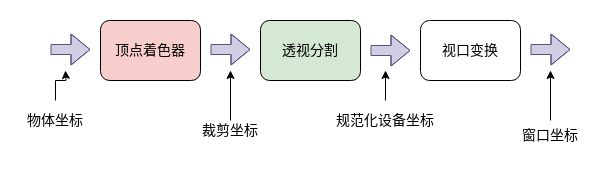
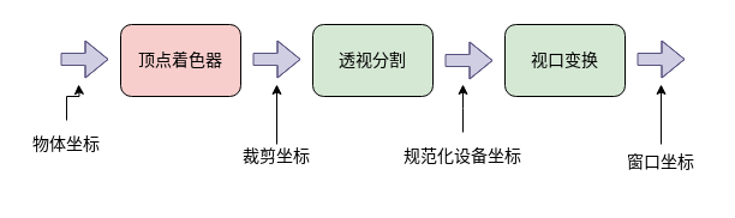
  <mxCell id="0" />
  <mxCell id="1" parent="0" />
  <mxCell id="2" value="&lt;font style=&quot;font-size: 14px&quot;&gt;顶点着色器&lt;/font&gt;" style="rounded=1;whiteSpace=wrap;html=1;fillColor=#f8cecc;" vertex="1" parent="1"><mxGeometry x="100" y="20" width="100" height="60" as="geometry" /></mxCell>
  <mxCell id="3" value="&lt;font style=&quot;font-size: 14px&quot;&gt;透视分割&lt;/font&gt;" style="rounded=1;whiteSpace=wrap;html=1;fillColor=#d5e8d4;" vertex="1" parent="1"><mxGeometry x="260" y="20" width="100" height="60" as="geometry" /></mxCell>
- <mxCell id="4" value="&lt;font style=&quot;font-size: 14px&quot;&gt;视口变换&lt;/font&gt;" style="rounded=1;whiteSpace=wrap;html=1;" vertex="1" parent="1"><mxGeometry x="420" y="20" width="100" height="60" as="geometry" /></mxCell>
+ <mxCell id="4" value="&lt;font style=&quot;font-size: 14px&quot;&gt;视口变换&lt;/font&gt;" style="rounded=1;whiteSpace=wrap;html=1;fillColor=#d5e8d4;" vertex="1" parent="1"><mxGeometry x="420" y="20" width="100" height="60" as="geometry" /></mxCell>
  <mxCell id="5" value="" style="shape=flexArrow;endArrow=classic;html=1;fillColor=#d0cee2;strokeColor=#56517e;" edge="1" parent="1"><mxGeometry width="50" height="50" relative="1" as="geometry"><mxPoint x="210" y="49" as="sourcePoint" /><mxPoint x="250" y="49" as="targetPoint" /><Array as="points"><mxPoint x="230" y="49" /></Array></mxGeometry></mxCell>
  <mxCell id="6" value="" style="shape=flexArrow;endArrow=classic;html=1;fillColor=#d0cee2;strokeColor=#56517e;" edge="1" parent="1"><mxGeometry width="50" height="50" relative="1" as="geometry"><mxPoint x="370" y="50" as="sourcePoint" /><mxPoint x="410" y="50" as="targetPoint" /><Array as="points"><mxPoint x="390" y="50" /></Array></mxGeometry></mxCell>
  <mxCell id="7" value="" style="shape=flexArrow;endArrow=classic;html=1;fillColor=#d0cee2;strokeColor=#56517e;" edge="1" parent="1"><mxGeometry width="50" height="50" relative="1" as="geometry"><mxPoint x="530" y="49" as="sourcePoint" /><mxPoint x="570" y="49" as="targetPoint" /><Array as="points"><mxPoint x="550" y="49" /></Array></mxGeometry></mxCell>
  <mxCell id="8" value="" style="shape=flexArrow;endArrow=classic;html=1;fillColor=#d0cee2;strokeColor=#56517e;" edge="1" parent="1"><mxGeometry width="50" height="50" relative="1" as="geometry"><mxPoint x="50" y="49" as="sourcePoint" /><mxPoint x="90" y="49" as="targetPoint" /><Array as="points"><mxPoint x="70" y="49" /></Array></mxGeometry></mxCell>
  <mxCell id="9" value="" style="edgeStyle=orthogonalEdgeStyle;rounded=0;orthogonalLoop=1;jettySize=auto;html=1;" edge="1" parent="1" source="10"><mxGeometry relative="1" as="geometry"><mxPoint x="65" y="70" as="targetPoint" /></mxGeometry></mxCell>
  <mxCell id="10" value="&lt;font style=&quot;font-size: 14px&quot;&gt;物体坐标&lt;/font&gt;" style="text;html=1;strokeColor=none;fillColor=none;align=center;verticalAlign=middle;whiteSpace=wrap;rounded=0;" vertex="1" parent="1"><mxGeometry x="20" y="100" width="70" height="40" as="geometry" /></mxCell>
  <mxCell id="11" value="&lt;font style=&quot;font-size: 14px&quot;&gt;裁剪坐标&lt;/font&gt;" style="text;html=1;strokeColor=none;fillColor=none;align=center;verticalAlign=middle;whiteSpace=wrap;rounded=0;" vertex="1" parent="1"><mxGeometry x="190" y="100" width="80" height="60" as="geometry" /></mxCell>
- <mxCell id="12" value="&lt;font style=&quot;font-size: 14px&quot;&gt;规范化设备坐标&lt;/font&gt;" style="text;html=1;strokeColor=none;fillColor=none;align=center;verticalAlign=middle;whiteSpace=wrap;rounded=0;" vertex="1" parent="1"><mxGeometry x="330" y="100" width="110" height="40" as="geometry" /></mxCell>
+ <mxCell id="12" value="&lt;font style=&quot;font-size: 14px&quot;&gt;规范化设备坐标&lt;/font&gt;" style="text;html=1;strokeColor=none;fillColor=none;align=center;verticalAlign=middle;whiteSpace=wrap;rounded=0;" vertex="1" parent="1"><mxGeometry x="330" y="110" width="110" height="40" as="geometry" /></mxCell>
  <mxCell id="13" value="&lt;font style=&quot;font-size: 14px&quot;&gt;窗口坐标&lt;/font&gt;" style="text;html=1;strokeColor=none;fillColor=none;align=center;verticalAlign=middle;whiteSpace=wrap;rounded=0;" vertex="1" parent="1"><mxGeometry x="510" y="120" width="80" height="30" as="geometry" /></mxCell>
  <mxCell id="14" value="" style="edgeStyle=orthogonalEdgeStyle;rounded=0;orthogonalLoop=1;jettySize=auto;html=1;exitX=0.5;exitY=0;exitDx=0;exitDy=0;" edge="1" parent="1" source="12"><mxGeometry relative="1" as="geometry"><mxPoint x="360" y="90" as="sourcePoint" /><mxPoint x="385" y="70" as="targetPoint" /></mxGeometry></mxCell>
  <mxCell id="15" value="" style="edgeStyle=orthogonalEdgeStyle;rounded=0;orthogonalLoop=1;jettySize=auto;html=1;" edge="1" parent="1"><mxGeometry relative="1" as="geometry"><mxPoint x="550" y="120" as="sourcePoint" /><mxPoint x="550" y="70" as="targetPoint" /></mxGeometry></mxCell>
  <mxCell id="16" value="" style="edgeStyle=orthogonalEdgeStyle;rounded=0;orthogonalLoop=1;jettySize=auto;html=1;" edge="1" parent="1"><mxGeometry relative="1" as="geometry"><mxPoint x="230" y="120" as="sourcePoint" /><mxPoint x="230" y="70" as="targetPoint" /></mxGeometry></mxCell>
